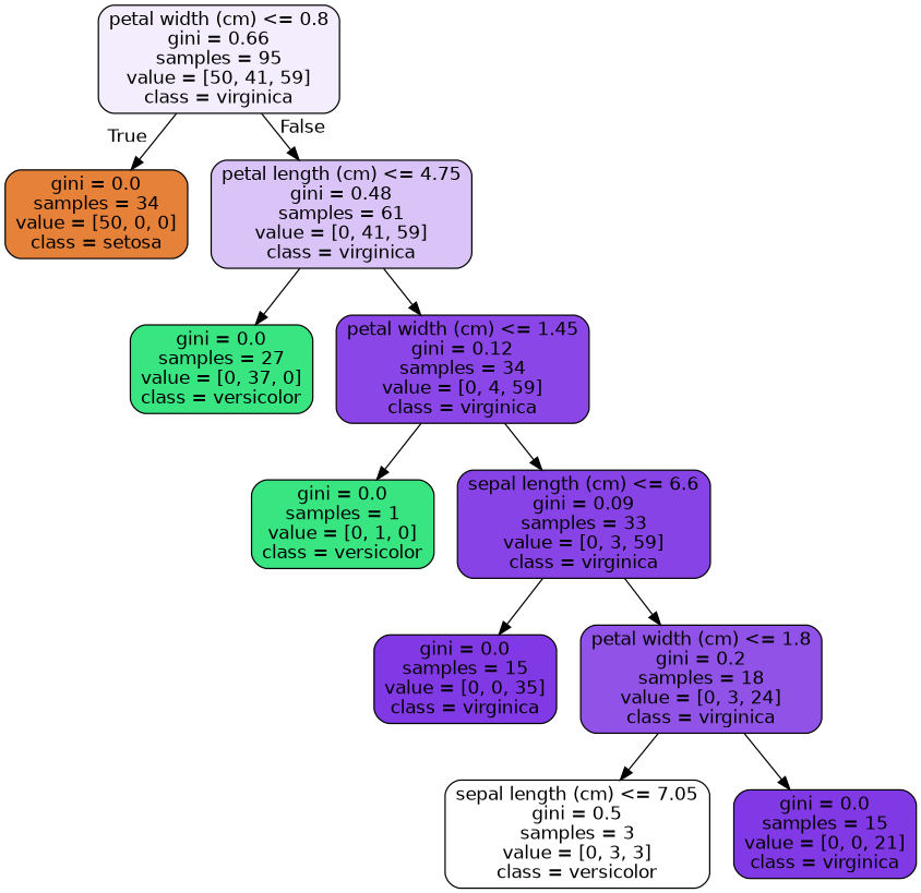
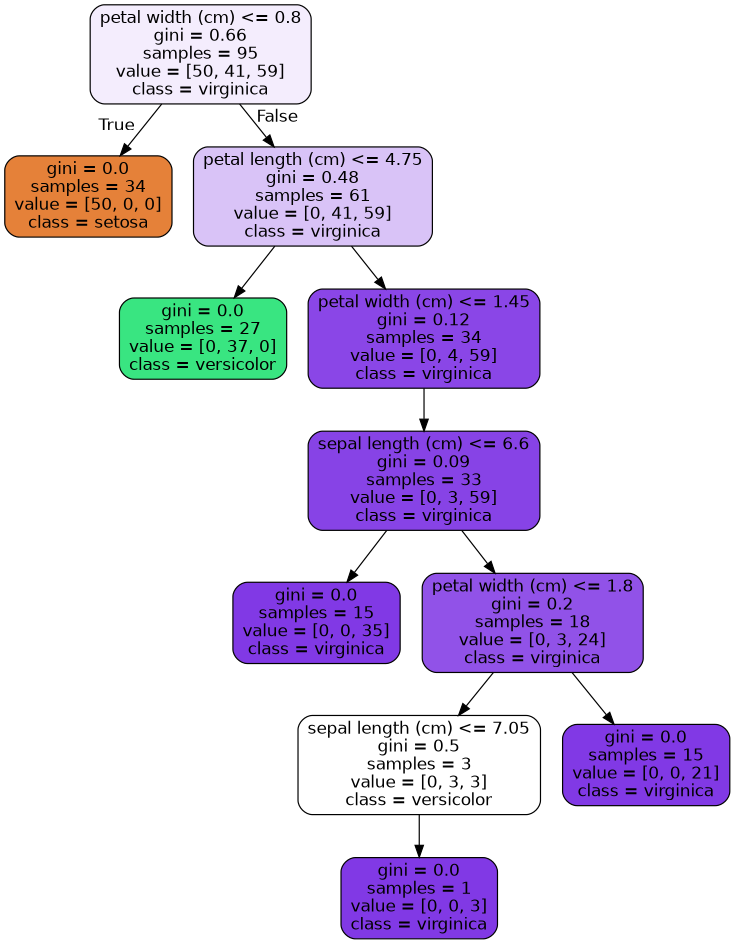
  digraph {
    node [color=black fillcolor="#8139e5" fontname=helvetica shape=box style="filled, rounded"]
    edge [fontname=helvetica]
    n1 [fillcolor="#f4edfd" label="petal width (cm) <= 0.8\ngini = 0.66\nsamples = 95\nvalue = [50, 41, 59]\nclass = virginica"]
    n2 [fillcolor="#e58139" label="gini = 0.0\nsamples = 34\nvalue = [50, 0, 0]\nclass = setosa"]
    n3 [fillcolor="#d9c3f7" label="petal length (cm) <= 4.75\ngini = 0.48\nsamples = 61\nvalue = [0, 41, 59]\nclass = virginica"]
    n4 [fillcolor="#39e581" label="gini = 0.0\nsamples = 27\nvalue = [0, 37, 0]\nclass = versicolor"]
    n5 [fillcolor="#8a46e7" label="petal width (cm) <= 1.45\ngini = 0.12\nsamples = 34\nvalue = [0, 4, 59]\nclass = virginica"]
-   n6 [fillcolor="#39e581" label="gini = 0.0\nsamples = 1\nvalue = [0, 1, 0]\nclass = versicolor"]
    n7 [fillcolor="#8743e6" label="sepal length (cm) <= 6.6\ngini = 0.09\nsamples = 33\nvalue = [0, 3, 59]\nclass = virginica"]
    n8 [label="gini = 0.0\nsamples = 15\nvalue = [0, 0, 35]\nclass = virginica"]
    n9 [fillcolor="#9152e8" label="petal width (cm) <= 1.8\ngini = 0.2\nsamples = 18\nvalue = [0, 3, 24]\nclass = virginica"]
    n10 [fillcolor="#ffffff" label="sepal length (cm) <= 7.05\ngini = 0.5\nsamples = 3\nvalue = [0, 3, 3]\nclass = versicolor"]
    n11 [label="gini = 0.0\nsamples = 15\nvalue = [0, 0, 21]\nclass = virginica"]
+   n12 [label="gini = 0.0\nsamples = 1\nvalue = [0, 0, 3]\nclass = virginica"]
    n1 -> n2 [headlabel=True labelangle=45 labeldistance=2.5]
    n1 -> n3 [headlabel=False labelangle=-45 labeldistance=2.5]
    n3 -> n4
    n3 -> n5
-   n5 -> n6
    n5 -> n7
    n7 -> n8
    n7 -> n9
    n9 -> n10
    n9 -> n11
+   n10 -> n12
  }
